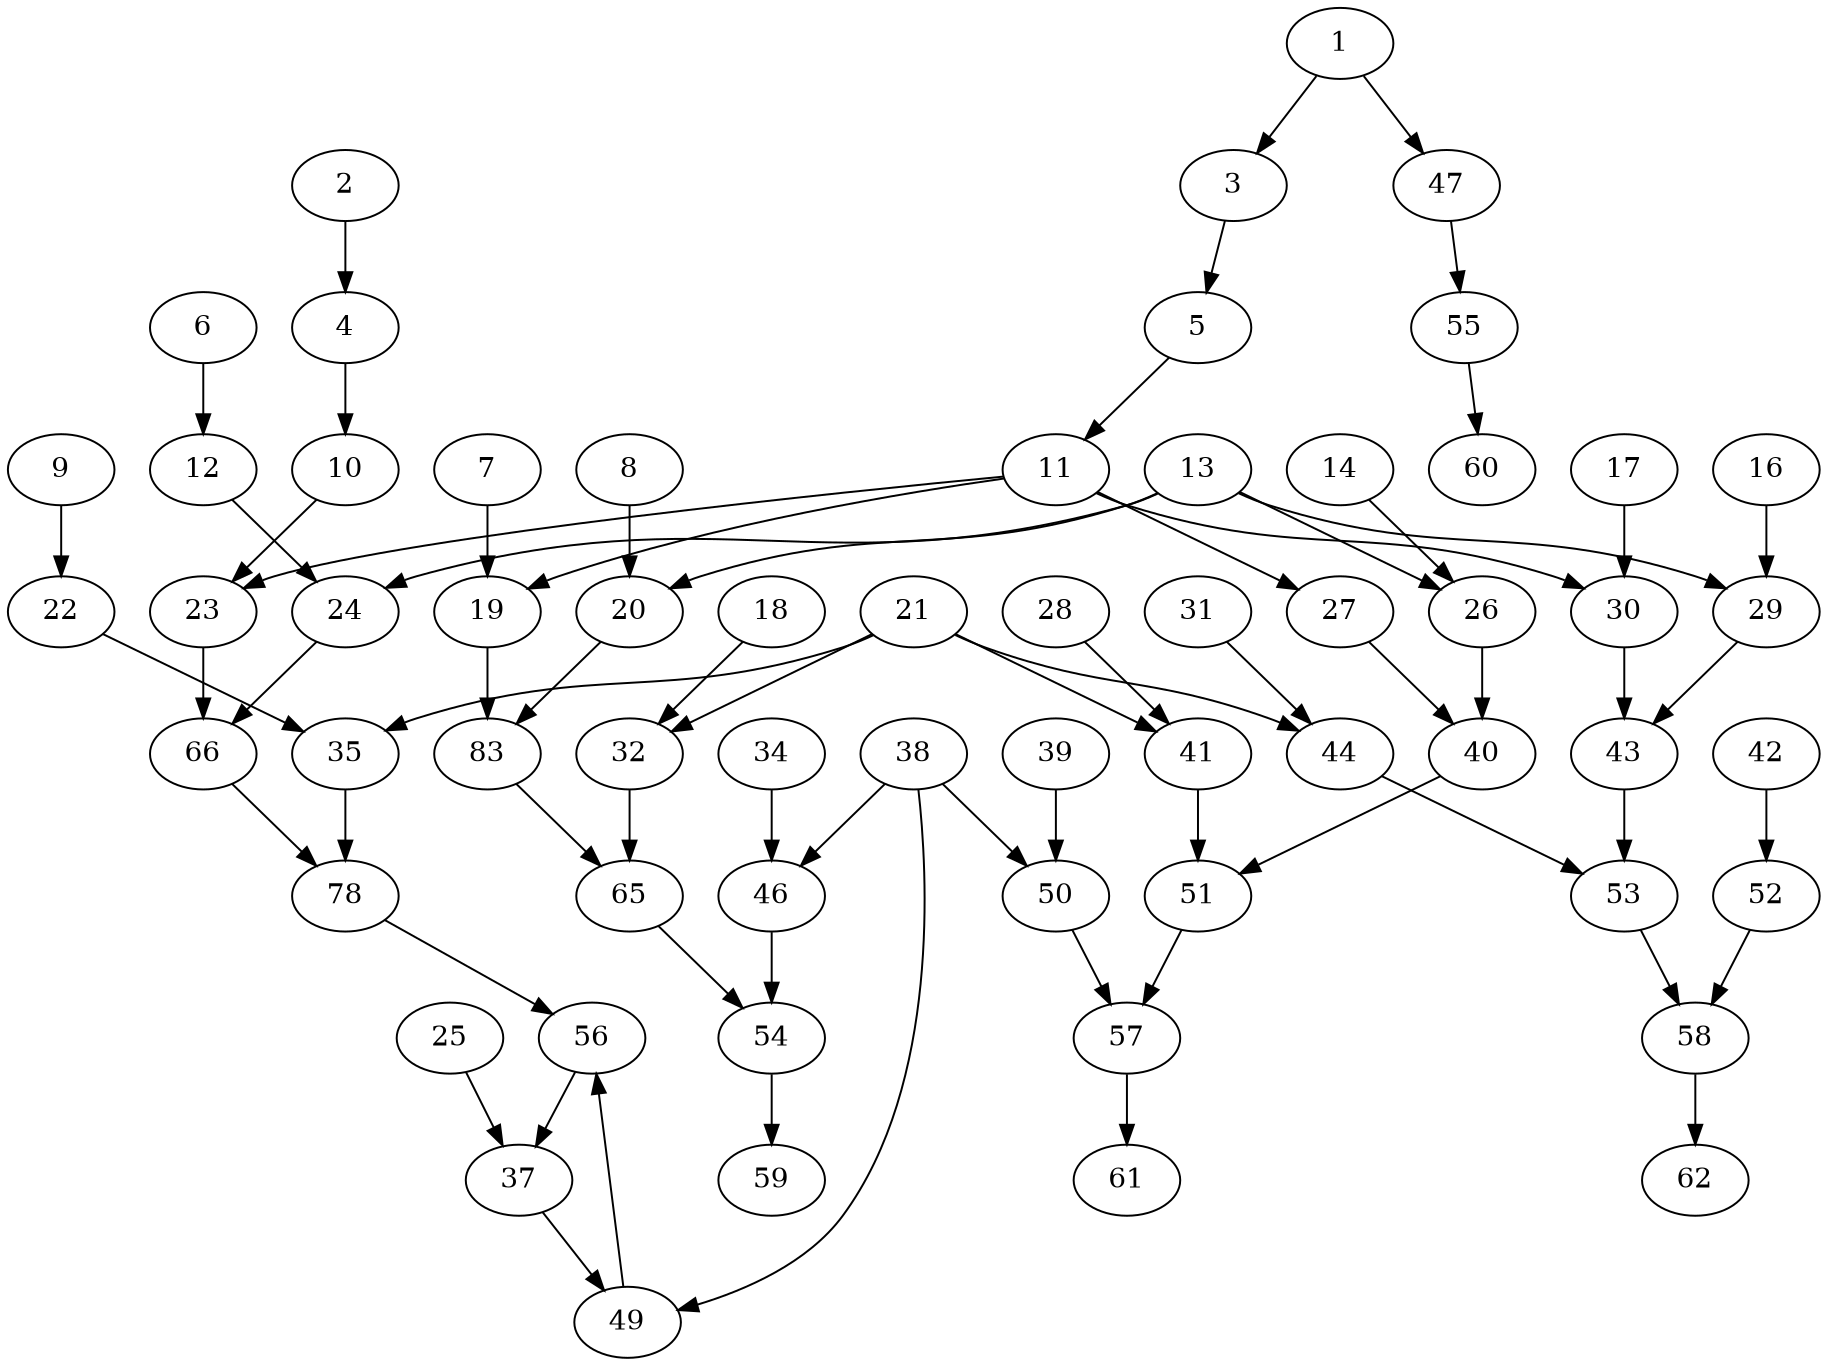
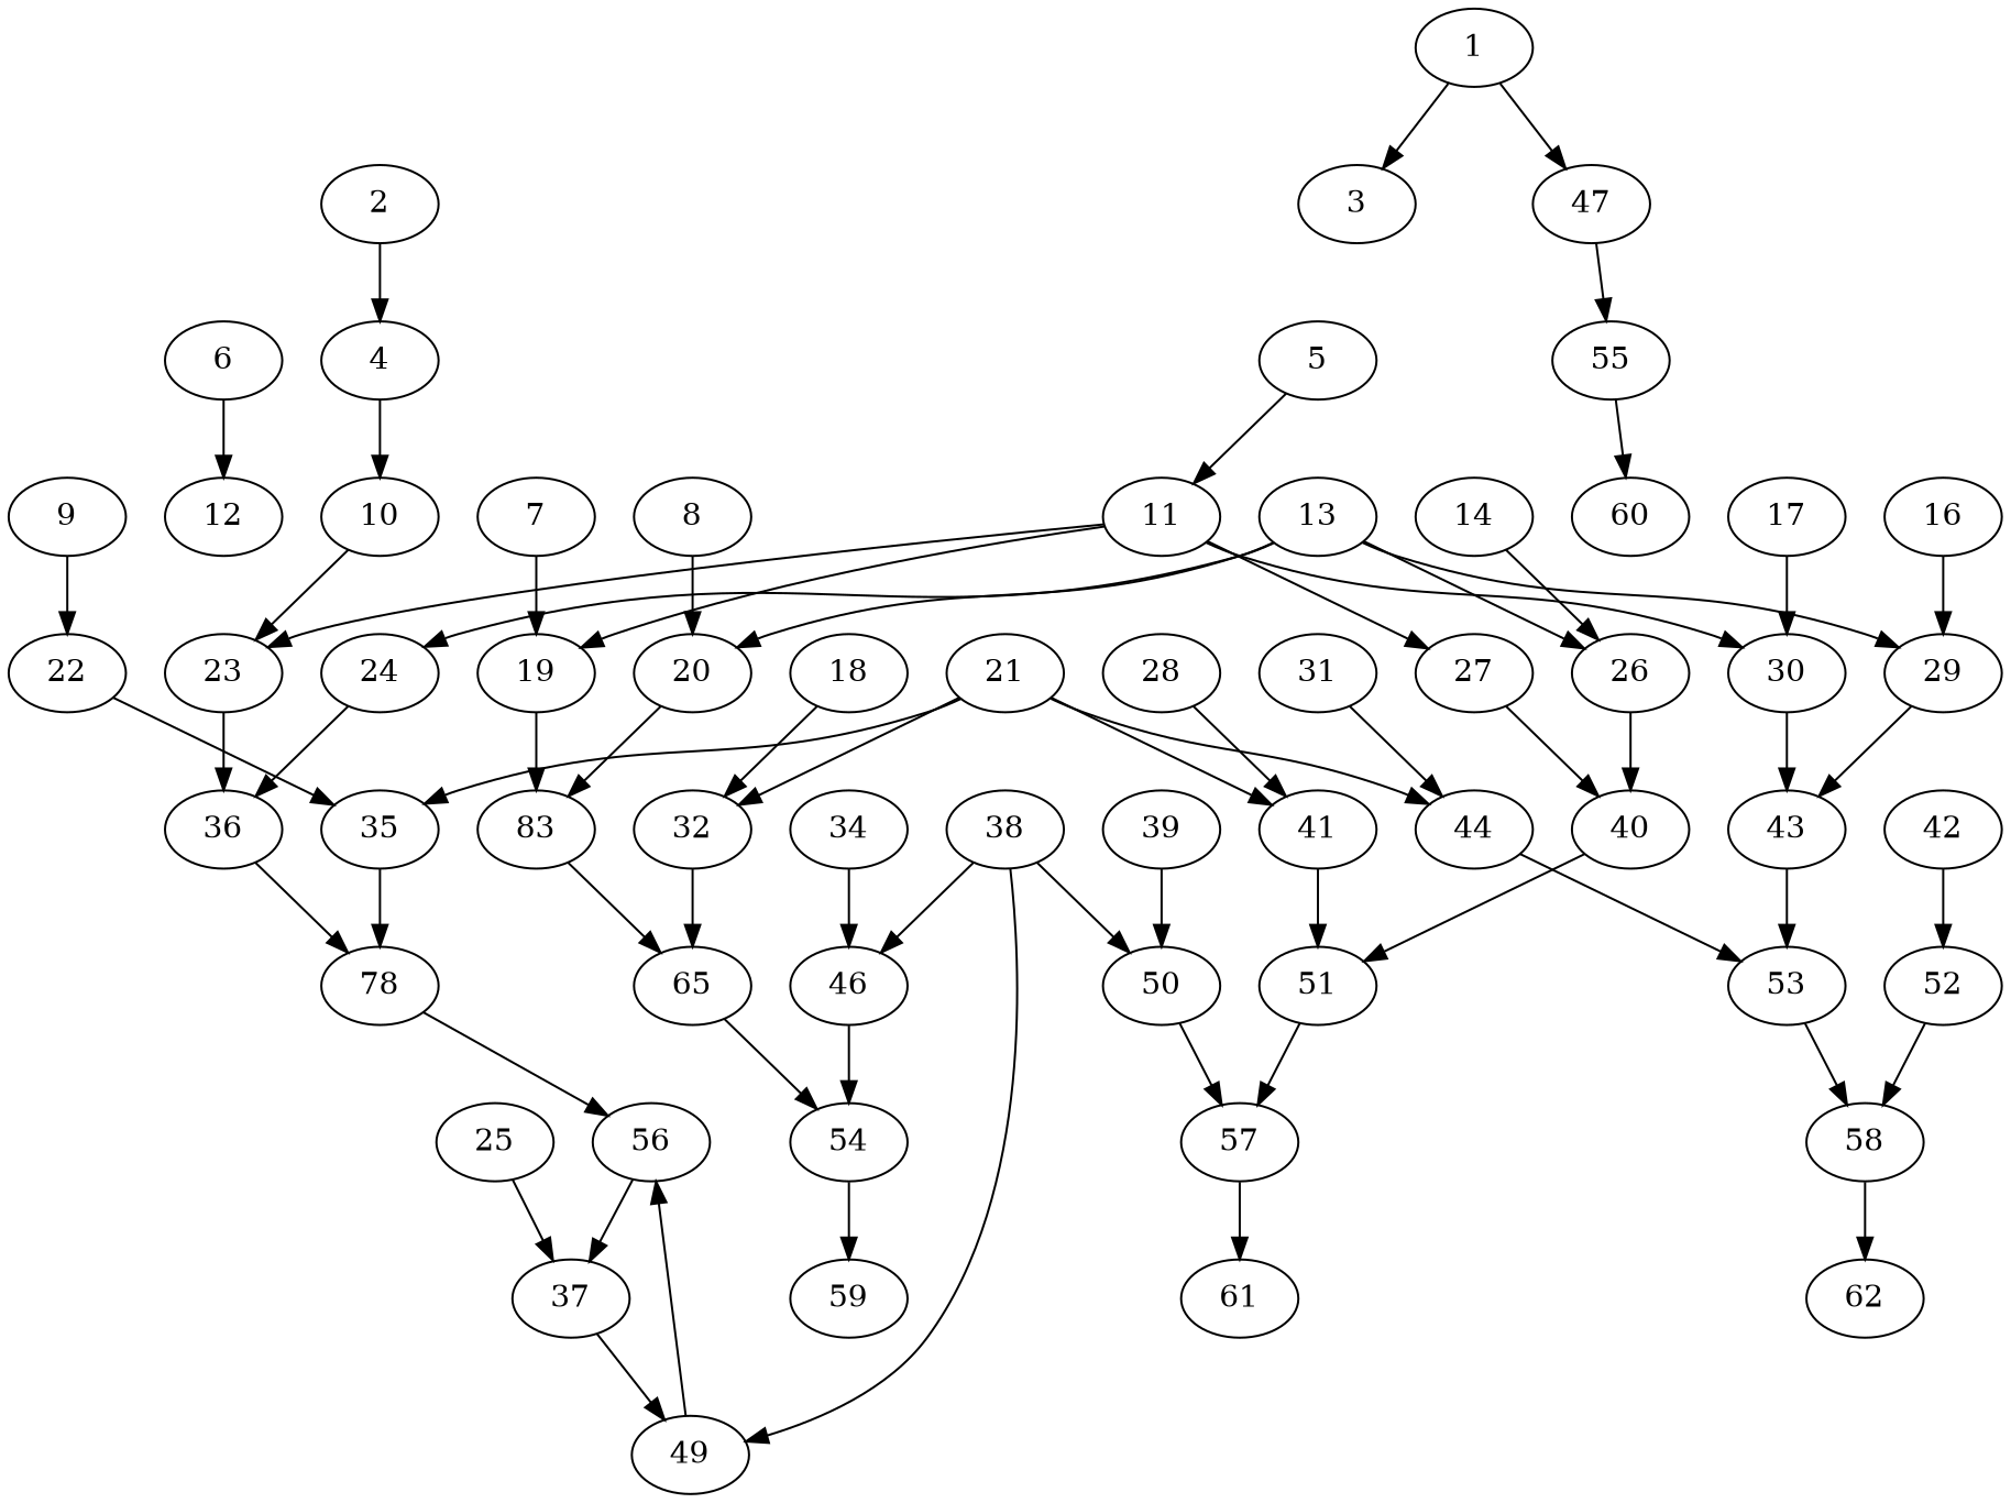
  strict digraph {
    1
    3
    47
    5
    55
    11
    60
    2
    4
    10
    23
    19
    27
    30
-   36 [label=66]
+   36
    n16 [label=83]
    40
    43
    6
    12
    24
    7
    n23 [label=65]
    8
    20
    9
    22
    35
    n29 [label=78]
    51
    53
    13
    26
    29
    14
    16
    17
    18
    32
    54
    21
    41
    44
    56
    57
    58
    25
    37
    49
    28
    31
    59
    34
    46
    38
    50
    52
    61
    62
    39
    42
    1 -> 3
    1 -> 47
-   3 -> 5
    47 -> 55
    5 -> 11
    55 -> 60
    11 -> 23
    11 -> 19
    11 -> 27
    11 -> 30
    2 -> 4
    4 -> 10
    10 -> 23
    23 -> 36
    19 -> n16
    27 -> 40
    30 -> 43
    36 -> n29
    n16 -> n23
    40 -> 51
    43 -> 53
    6 -> 12
-   12 -> 24
    24 -> 36
    7 -> 19
    n23 -> 54
    8 -> 20
    20 -> n16
    9 -> 22
    22 -> 35
    35 -> n29
    n29 -> 56
    51 -> 57
    53 -> 58
    13 -> 24
    13 -> 20
    13 -> 26
    13 -> 29
    26 -> 40
    29 -> 43
    14 -> 26
    16 -> 29
    17 -> 30
    18 -> 32
    32 -> n23
    54 -> 59
    21 -> 35
    21 -> 32
    21 -> 41
    21 -> 44
    41 -> 51
    44 -> 53
    56 -> 37
    57 -> 61
    58 -> 62
    25 -> 37
    37 -> 49
    49 -> 56
    28 -> 41
    31 -> 44
    34 -> 46
    46 -> 54
    38 -> 49
    38 -> 46
    38 -> 50
    50 -> 57
    52 -> 58
    39 -> 50
    42 -> 52
  }
